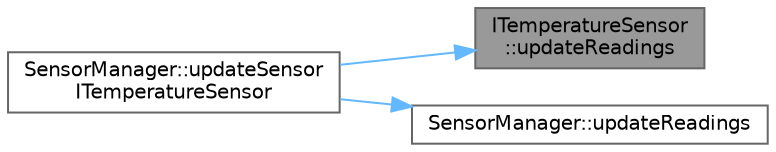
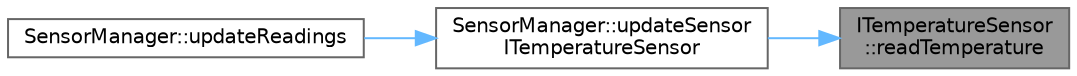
  digraph {
    rankdir=RL
    node [color=grey40 fillcolor=white fontname=Helvetica fontsize=10 shape=box style=filled]
    edge [color=steelblue1 dir=back fontname=Helvetica fontsize=10 labelfontname=Helvetica labelfontsize=10 style=solid]
-   n1 [color=gray40 fillcolor=grey60 fontcolor=black height=0.2 label="ITemperatureSensor\l::updateReadings" width=0.4]
+   n1 [color=gray40 fillcolor=grey60 fontcolor=black height=0.2 label="ITemperatureSensor\l::readTemperature" width=0.4]
    n2 [height=0.2 label="SensorManager::updateSensor\lITemperatureSensor" width=0.4]
    n3 [height=0.2 label="SensorManager::updateReadings" width=0.4]
    n1 -> n2
-   n3 -> n2
+   n2 -> n3
  }
